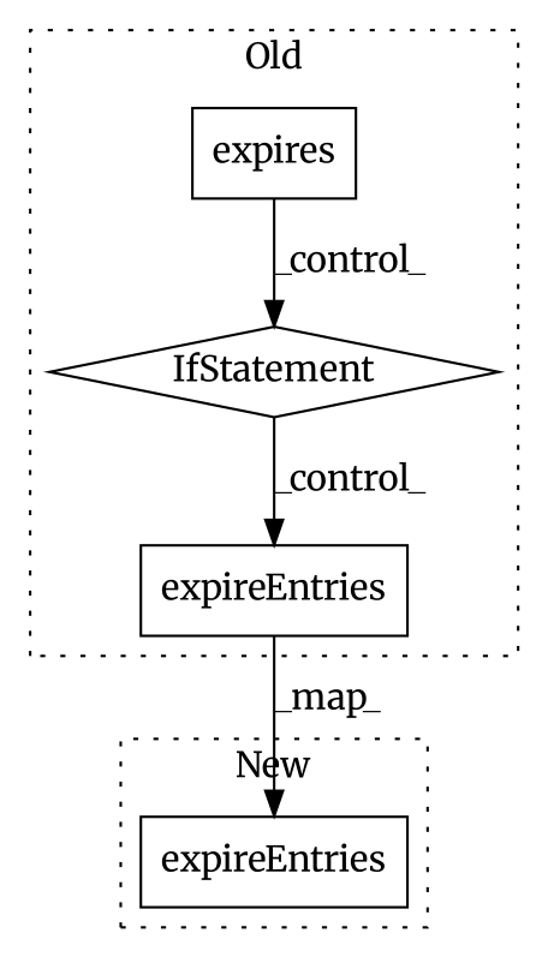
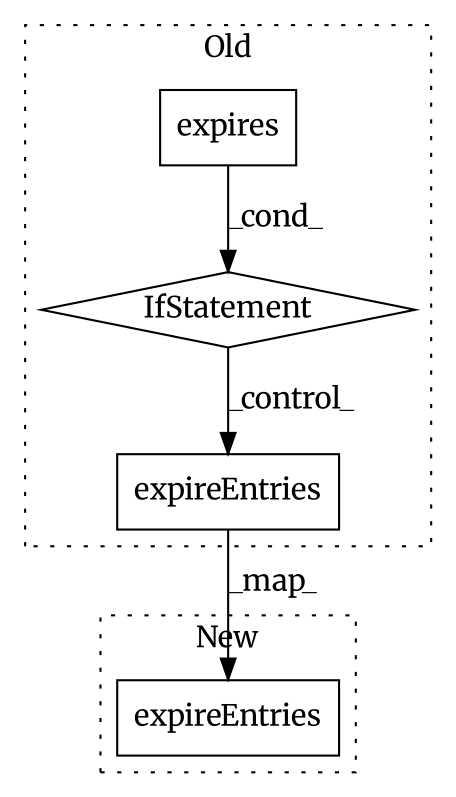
  digraph {
    fontname=Merriweather
    node [a=32 l=15 shape=box fontname=Merriweather]
    edge [fontname=Merriweather]
    n1 [label=expireEntries s=2718]
    n2 [l=9 label=expires s=2691]
    n3 [a=25 l="4,2" label=IfStatement s="2687,2700" shape=diamond]
    n4 [label=expireEntries s=2788]
    subgraph cluster_1 {
      label=Old
      style=dotted
      n1
      n2
      n3
    }
    subgraph cluster_2 {
      label=New
      style=dotted
      n4
    }
    n1 -> n4 [label=_map_]
-   n2 -> n3 [label=_control_]
+   n2 -> n3 [label=_cond_]
    n3 -> n1 [label=_control_]
  }
